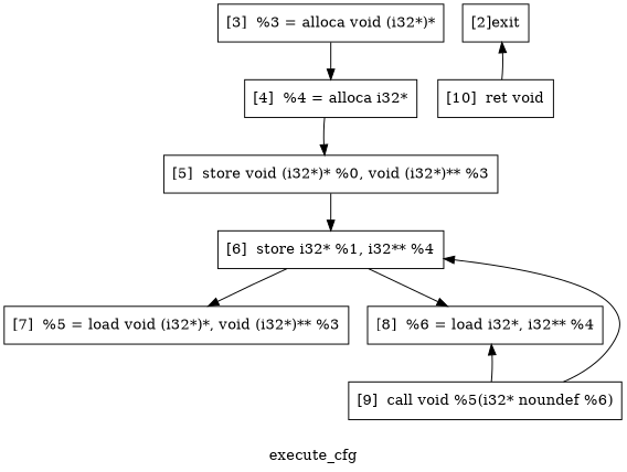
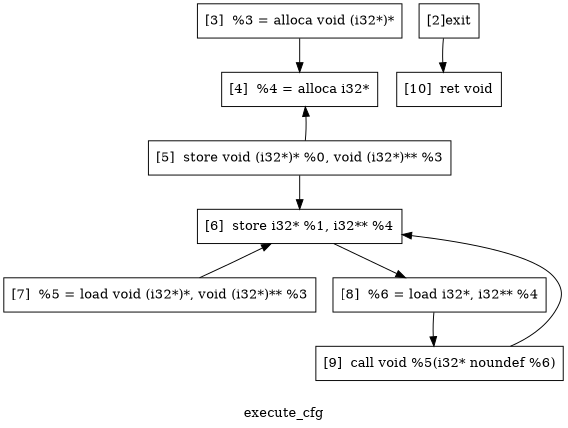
  digraph {
    label=execute_cfg
    node [color=black shape=rectangle]
    edge [color=black]
    n1 [label="[3]  %3 = alloca void (i32*)*"]
    n2 [label="[4]  %4 = alloca i32*"]
    n3 [label="[2]exit"]
    n4 [label="[5]  store void (i32*)* %0, void (i32*)** %3"]
    n5 [label="[6]  store i32* %1, i32** %4"]
    n6 [label="[7]  %5 = load void (i32*)*, void (i32*)** %3"]
    n7 [label="[8]  %6 = load i32*, i32** %4"]
    n8 [label="[9]  call void %5(i32* noundef %6)"]
    n9 [label="[10]  ret void"]
    n1 -> n2
-   n2 -> n4
+   n4 -> n2
    n4 -> n5
-   n5 -> n6
+   n6 -> n5
    n5 -> n7
-   n8 -> n7
+   n7 -> n8
    n8 -> n5
-   n9 -> n3
+   n3 -> n9
  }
